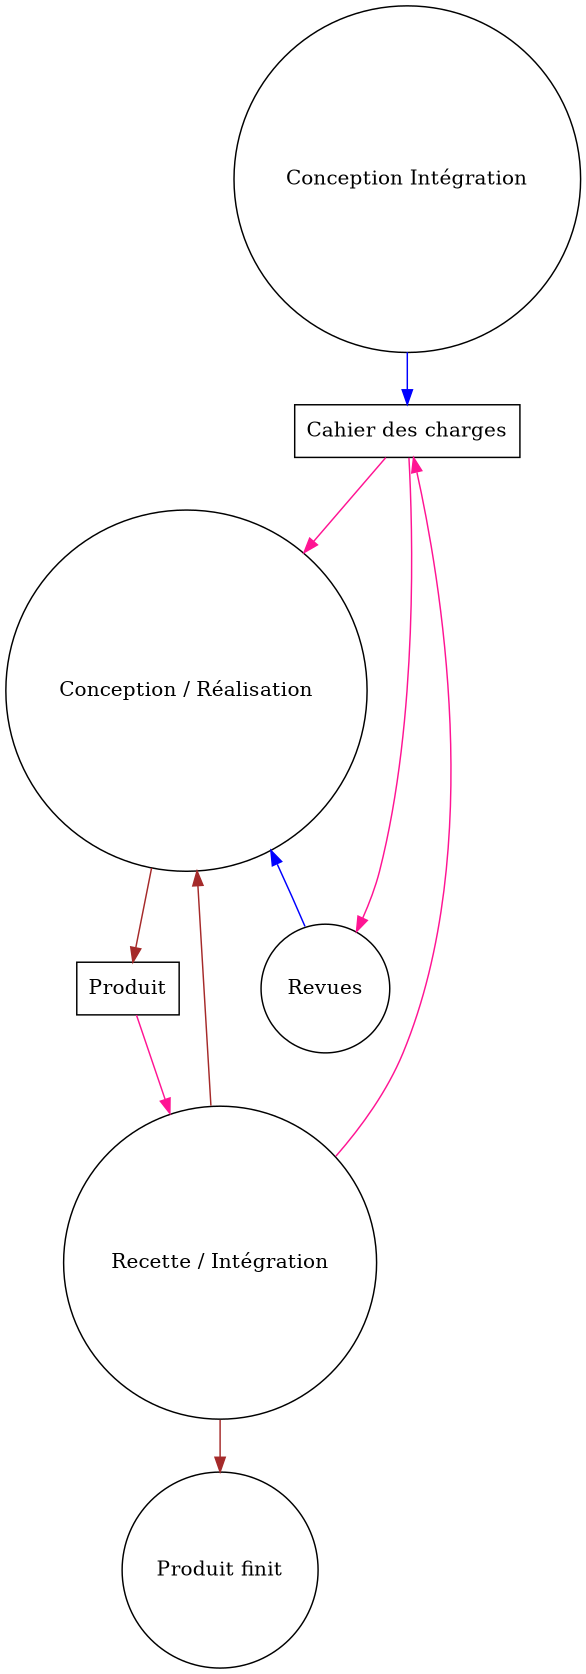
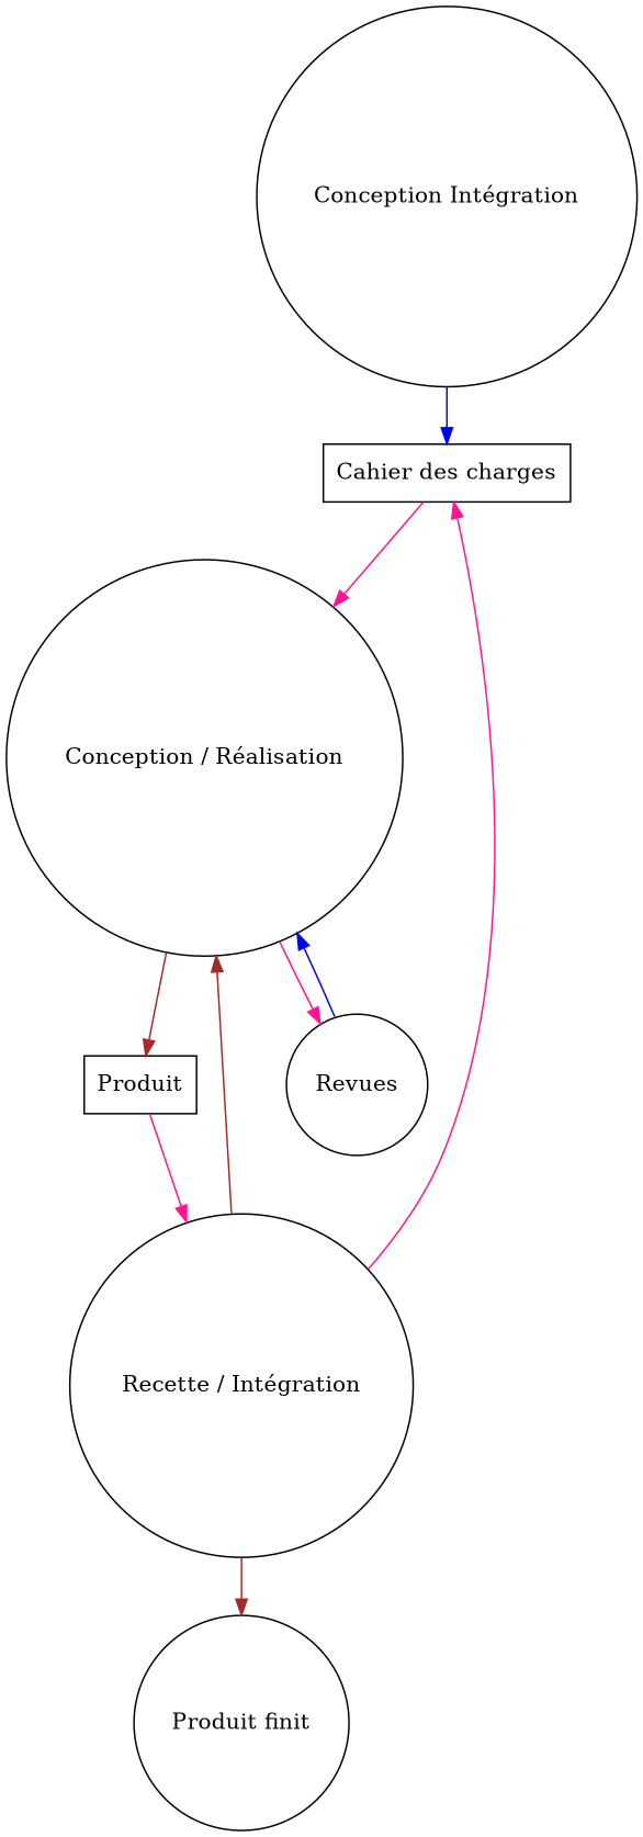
  digraph {
    rankdir=TB
    node [shape=circle]
    edge [color=deeppink]
    n1 [label="Conception Intégration"]
    n2 [label="Cahier des charges" shape=rectangle]
    n3 [label="Conception / Réalisation"]
    n4 [label=Produit shape=rectangle]
    n5 [label=Revues]
    n6 [label="Recette / Intégration"]
    n7 [label="Produit finit"]
    n1 -> n2 [color=blue]
    n2 -> n3
    n3 -> n4 [color=brown]
-   n2 -> n5
+   n3 -> n5
    n4 -> n6
    n5 -> n3 [color=blue]
    n6 -> n2
    n6 -> n3 [color=brown]
    n6 -> n7 [color=brown]
  }
